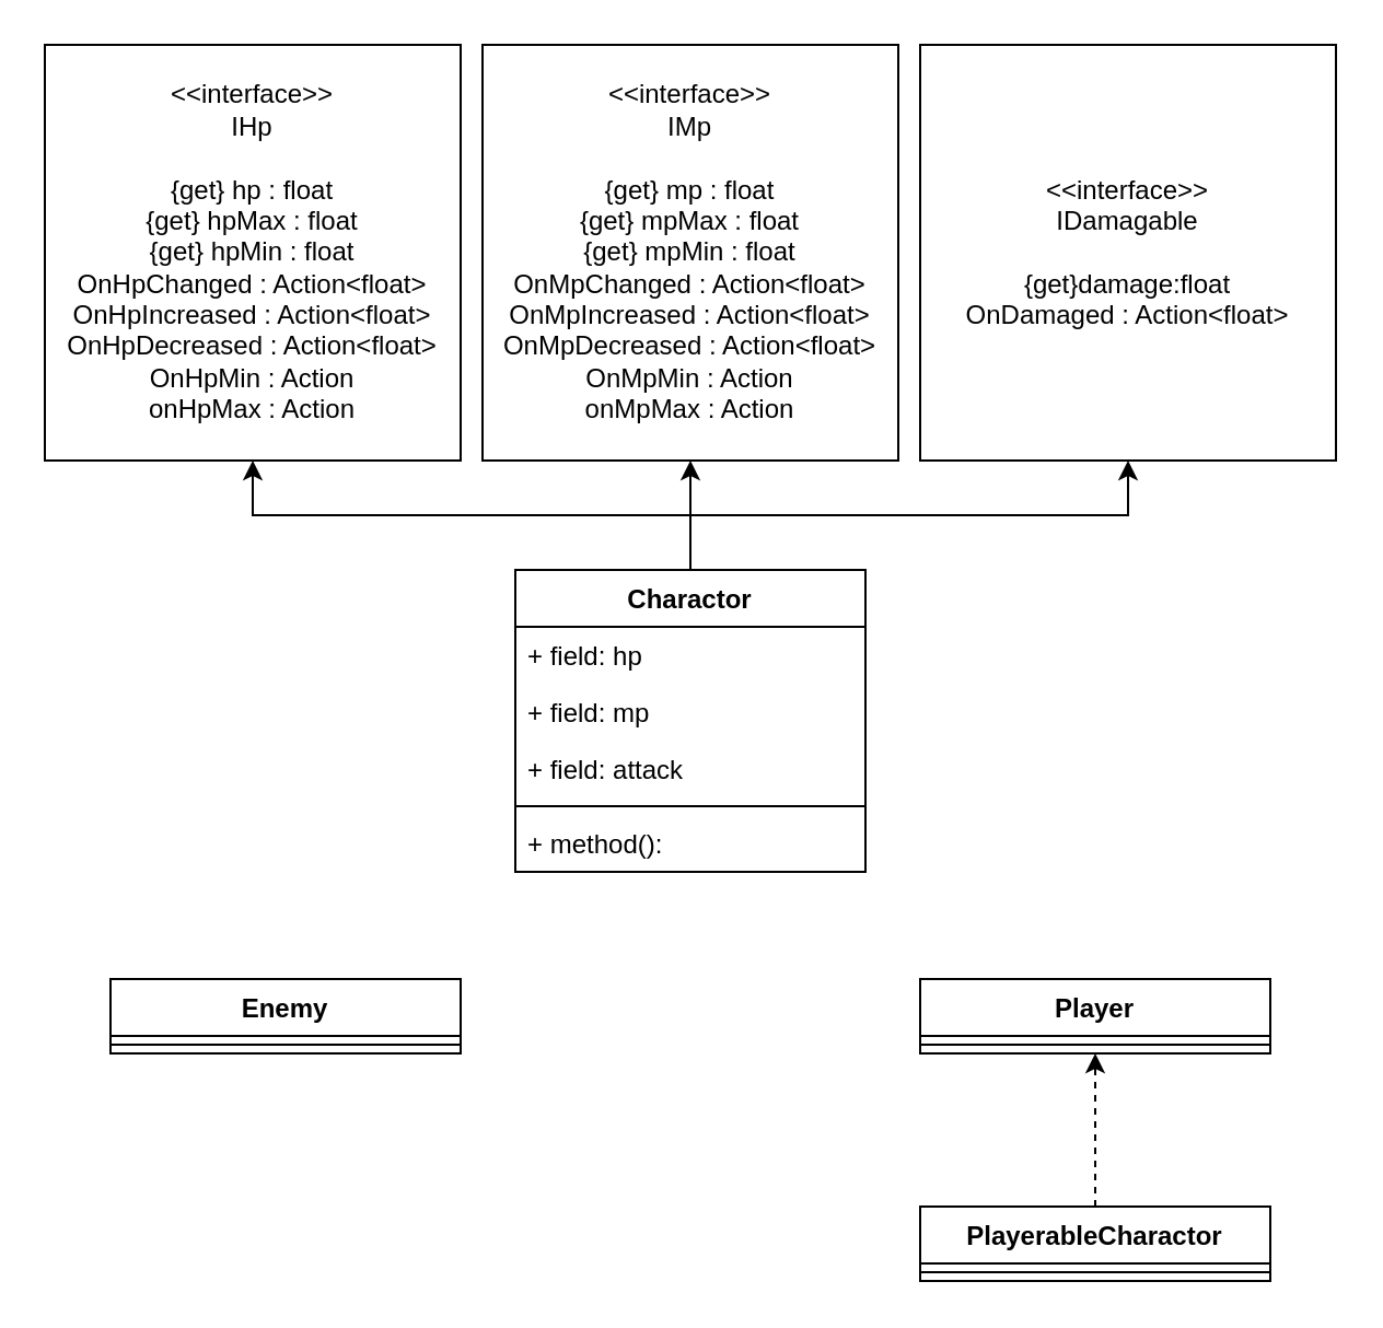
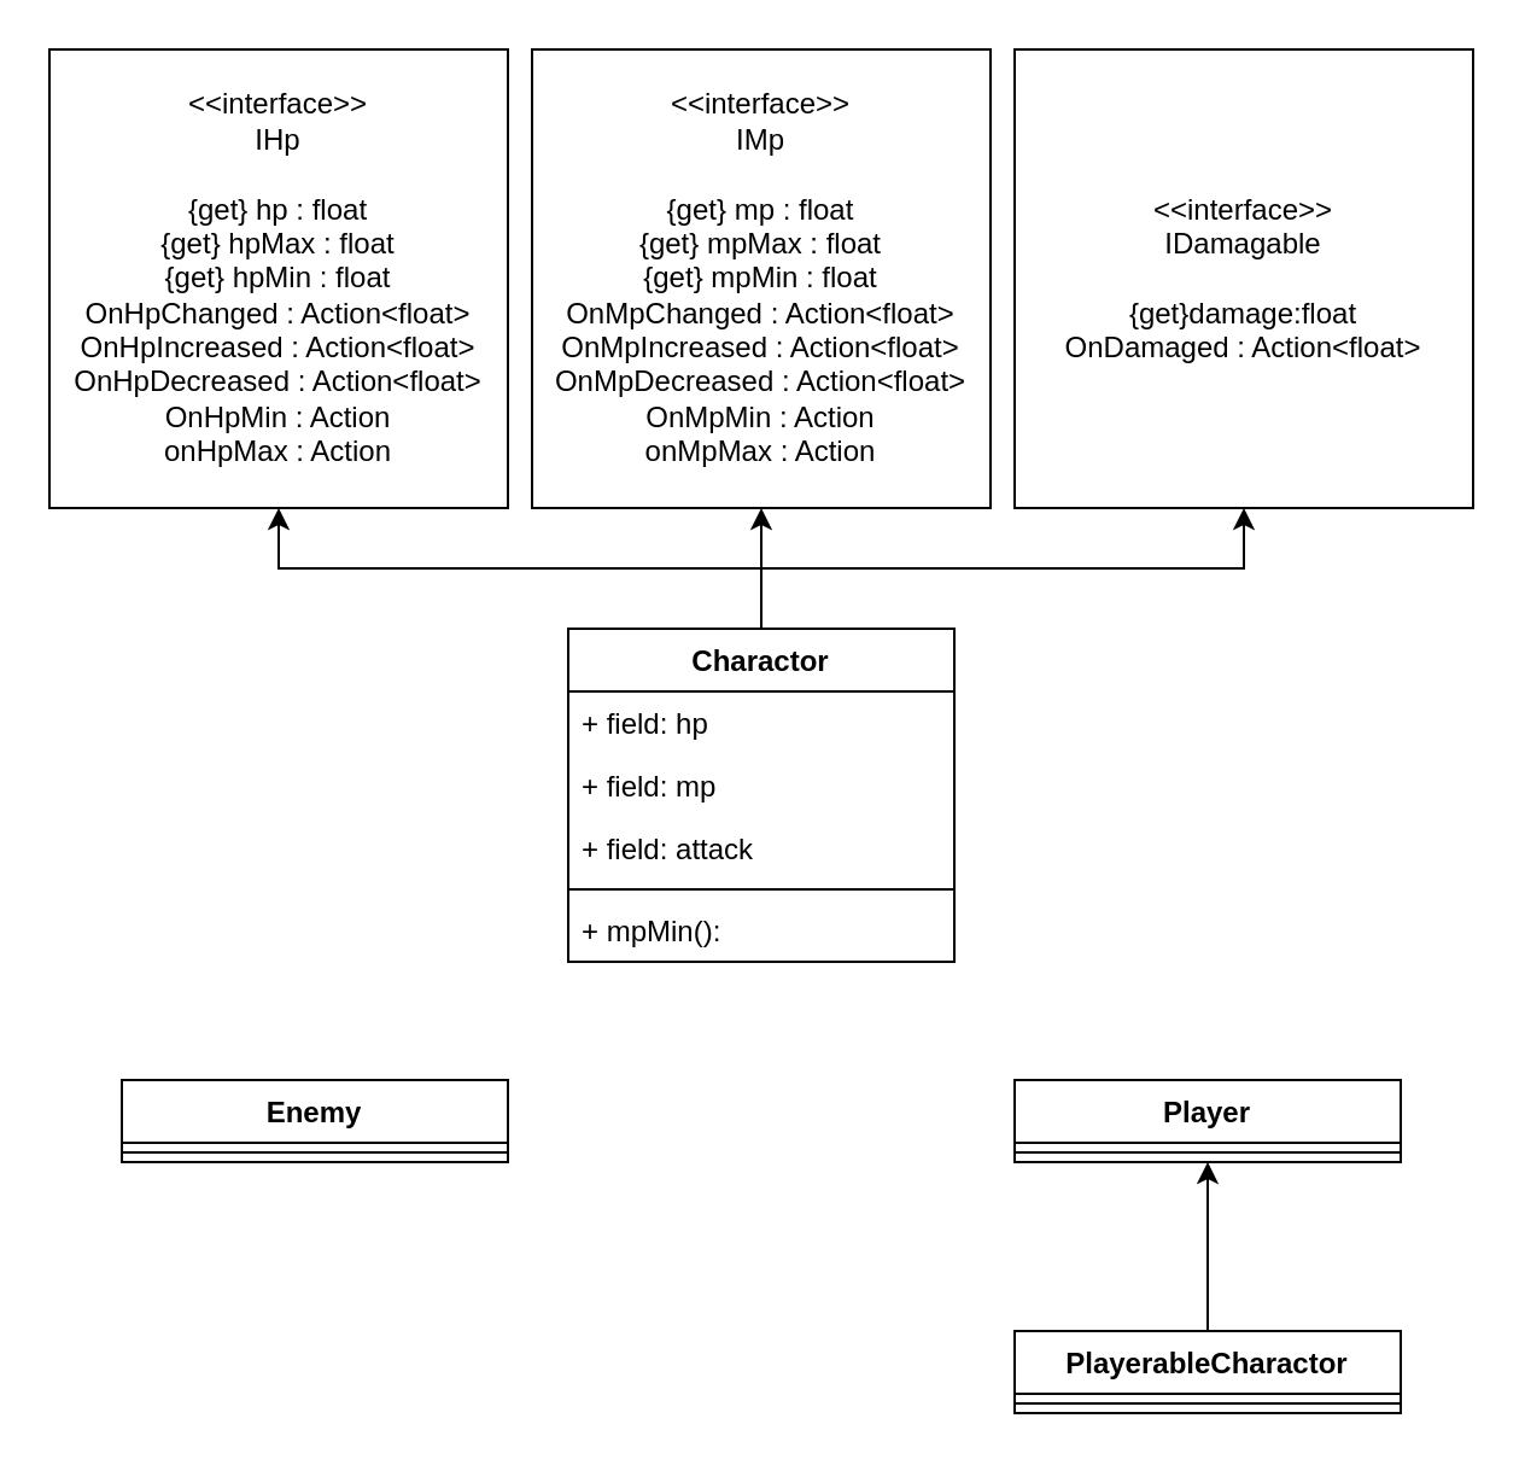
  <mxCell id="0" />
  <mxCell id="1" parent="0" />
  <mxCell id="2" style="edgeStyle=orthogonalEdgeStyle;rounded=0;orthogonalLoop=1;jettySize=auto;html=1;exitX=0.5;exitY=0;exitDx=0;exitDy=0;entryX=0.5;entryY=1;entryDx=0;entryDy=0;" parent="1" source="5" target="11" edge="1"><mxGeometry relative="1" as="geometry" /></mxCell>
  <mxCell id="3" style="edgeStyle=orthogonalEdgeStyle;rounded=0;orthogonalLoop=1;jettySize=auto;html=1;exitX=0.5;exitY=0;exitDx=0;exitDy=0;entryX=0.5;entryY=1;entryDx=0;entryDy=0;" edge="1" parent="1" source="5" target="12"><mxGeometry relative="1" as="geometry" /></mxCell>
  <mxCell id="4" style="edgeStyle=orthogonalEdgeStyle;rounded=0;orthogonalLoop=1;jettySize=auto;html=1;exitX=0.5;exitY=0;exitDx=0;exitDy=0;entryX=0.5;entryY=1;entryDx=0;entryDy=0;" edge="1" parent="1" source="5" target="13"><mxGeometry relative="1" as="geometry" /></mxCell>
  <mxCell id="5" value="Charactor&lt;br&gt;&lt;br&gt;" style="swimlane;fontStyle=1;align=center;verticalAlign=top;childLayout=stackLayout;horizontal=1;startSize=26;horizontalStack=0;resizeParent=1;resizeParentMax=0;resizeLast=0;collapsible=1;marginBottom=0;whiteSpace=wrap;html=1;" parent="1" vertex="1"><mxGeometry x="235" y="260" width="160" height="138" as="geometry" /></mxCell>
  <mxCell id="6" value="+ field: hp" style="text;strokeColor=none;fillColor=none;align=left;verticalAlign=top;spacingLeft=4;spacingRight=4;overflow=hidden;rotatable=0;points=[[0,0.5],[1,0.5]];portConstraint=eastwest;whiteSpace=wrap;html=1;" parent="5" vertex="1"><mxGeometry y="26" width="160" height="26" as="geometry" /></mxCell>
  <mxCell id="7" value="+ field: mp" style="text;strokeColor=none;fillColor=none;align=left;verticalAlign=top;spacingLeft=4;spacingRight=4;overflow=hidden;rotatable=0;points=[[0,0.5],[1,0.5]];portConstraint=eastwest;whiteSpace=wrap;html=1;" vertex="1" parent="5"><mxGeometry y="52" width="160" height="26" as="geometry" /></mxCell>
  <mxCell id="8" value="+ field: attack" style="text;strokeColor=none;fillColor=none;align=left;verticalAlign=top;spacingLeft=4;spacingRight=4;overflow=hidden;rotatable=0;points=[[0,0.5],[1,0.5]];portConstraint=eastwest;whiteSpace=wrap;html=1;" parent="5" vertex="1"><mxGeometry y="78" width="160" height="26" as="geometry" /></mxCell>
  <mxCell id="9" value="" style="line;strokeWidth=1;fillColor=none;align=left;verticalAlign=middle;spacingTop=-1;spacingLeft=3;spacingRight=3;rotatable=0;labelPosition=right;points=[];portConstraint=eastwest;strokeColor=inherit;" parent="5" vertex="1"><mxGeometry y="104" width="160" height="8" as="geometry" /></mxCell>
- <mxCell id="10" value="+ method():&amp;nbsp;" style="text;strokeColor=none;fillColor=none;align=left;verticalAlign=top;spacingLeft=4;spacingRight=4;overflow=hidden;rotatable=0;points=[[0,0.5],[1,0.5]];portConstraint=eastwest;whiteSpace=wrap;html=1;" parent="5" vertex="1"><mxGeometry y="112" width="160" height="26" as="geometry" /></mxCell>
+ <mxCell id="10" value="+ mpMin():&amp;nbsp;" style="text;strokeColor=none;fillColor=none;align=left;verticalAlign=top;spacingLeft=4;spacingRight=4;overflow=hidden;rotatable=0;points=[[0,0.5],[1,0.5]];portConstraint=eastwest;whiteSpace=wrap;html=1;" parent="5" vertex="1"><mxGeometry y="112" width="160" height="26" as="geometry" /></mxCell>
  <mxCell id="11" value="&amp;lt;&amp;lt;interface&amp;gt;&amp;gt;&lt;br&gt;IHp&lt;br&gt;&lt;br&gt;{get} hp : float&lt;br&gt;{get} hpMax : float&lt;br&gt;{get} hpMin : float&lt;br&gt;OnHpChanged : Action&amp;lt;float&amp;gt;&lt;br&gt;OnHpIncreased : Action&amp;lt;float&amp;gt;&lt;br&gt;OnHpDecreased : Action&amp;lt;float&amp;gt;&lt;br&gt;OnHpMin : Action&lt;br&gt;onHpMax : Action" style="html=1;whiteSpace=wrap;" parent="1" vertex="1"><mxGeometry x="20" y="20" width="190" height="190" as="geometry" /></mxCell>
  <mxCell id="12" value="&amp;lt;&amp;lt;interface&amp;gt;&amp;gt;&lt;br&gt;IMp&lt;br&gt;&lt;br&gt;{get} mp : float&lt;br&gt;{get} mpMax : float&lt;br&gt;{get} mpMin : float&lt;br&gt;OnMpChanged : Action&amp;lt;float&amp;gt;&lt;br&gt;OnMpIncreased : Action&amp;lt;float&amp;gt;&lt;br&gt;OnMpDecreased : Action&amp;lt;float&amp;gt;&lt;br&gt;OnMpMin : Action&lt;br&gt;onMpMax : Action" style="html=1;whiteSpace=wrap;" vertex="1" parent="1"><mxGeometry x="220" y="20" width="190" height="190" as="geometry" /></mxCell>
  <mxCell id="13" value="&amp;lt;&amp;lt;interface&amp;gt;&amp;gt;&lt;br&gt;IDamagable&lt;br&gt;&lt;br&gt;{get}damage:float&lt;br&gt;OnDamaged : Action&amp;lt;float&amp;gt;" style="html=1;whiteSpace=wrap;" vertex="1" parent="1"><mxGeometry x="420" y="20" width="190" height="190" as="geometry" /></mxCell>
  <mxCell id="14" value="Enemy" style="swimlane;fontStyle=1;align=center;verticalAlign=top;childLayout=stackLayout;horizontal=1;startSize=26;horizontalStack=0;resizeParent=1;resizeParentMax=0;resizeLast=0;collapsible=1;marginBottom=0;whiteSpace=wrap;html=1;" vertex="1" parent="1"><mxGeometry x="50" y="447" width="160" height="34" as="geometry" /></mxCell>
  <mxCell id="15" value="" style="line;strokeWidth=1;fillColor=none;align=left;verticalAlign=middle;spacingTop=-1;spacingLeft=3;spacingRight=3;rotatable=0;labelPosition=right;points=[];portConstraint=eastwest;strokeColor=inherit;" vertex="1" parent="14"><mxGeometry y="26" width="160" height="8" as="geometry" /></mxCell>
  <mxCell id="16" value="Player" style="swimlane;fontStyle=1;align=center;verticalAlign=top;childLayout=stackLayout;horizontal=1;startSize=26;horizontalStack=0;resizeParent=1;resizeParentMax=0;resizeLast=0;collapsible=1;marginBottom=0;whiteSpace=wrap;html=1;" vertex="1" parent="1"><mxGeometry x="420" y="447" width="160" height="34" as="geometry" /></mxCell>
  <mxCell id="17" value="" style="line;strokeWidth=1;fillColor=none;align=left;verticalAlign=middle;spacingTop=-1;spacingLeft=3;spacingRight=3;rotatable=0;labelPosition=right;points=[];portConstraint=eastwest;strokeColor=inherit;" vertex="1" parent="16"><mxGeometry y="26" width="160" height="8" as="geometry" /></mxCell>
- <mxCell id="18" style="edgeStyle=orthogonalEdgeStyle;rounded=0;orthogonalLoop=1;jettySize=auto;html=1;entryX=0.5;entryY=1;entryDx=0;entryDy=0;dashed=1;" edge="1" parent="1" source="19" target="16"><mxGeometry relative="1" as="geometry" /></mxCell>
+ <mxCell id="18" style="edgeStyle=orthogonalEdgeStyle;rounded=0;orthogonalLoop=1;jettySize=auto;html=1;entryX=0.5;entryY=1;entryDx=0;entryDy=0;" edge="1" parent="1" source="19" target="16"><mxGeometry relative="1" as="geometry" /></mxCell>
  <mxCell id="19" value="PlayerableCharactor" style="swimlane;fontStyle=1;align=center;verticalAlign=top;childLayout=stackLayout;horizontal=1;startSize=26;horizontalStack=0;resizeParent=1;resizeParentMax=0;resizeLast=0;collapsible=1;marginBottom=0;whiteSpace=wrap;html=1;" vertex="1" parent="1"><mxGeometry x="420" y="551" width="160" height="34" as="geometry" /></mxCell>
  <mxCell id="20" value="" style="line;strokeWidth=1;fillColor=none;align=left;verticalAlign=middle;spacingTop=-1;spacingLeft=3;spacingRight=3;rotatable=0;labelPosition=right;points=[];portConstraint=eastwest;strokeColor=inherit;" vertex="1" parent="19"><mxGeometry y="26" width="160" height="8" as="geometry" /></mxCell>
